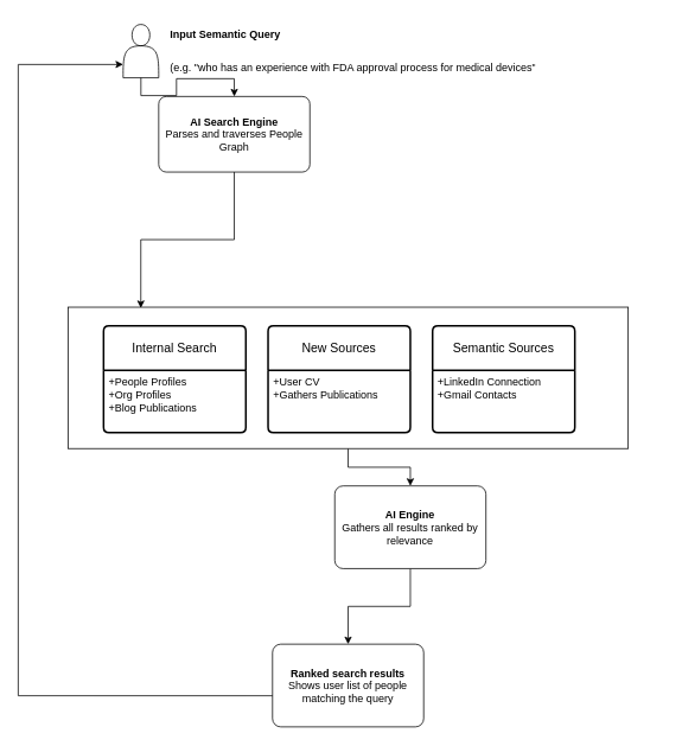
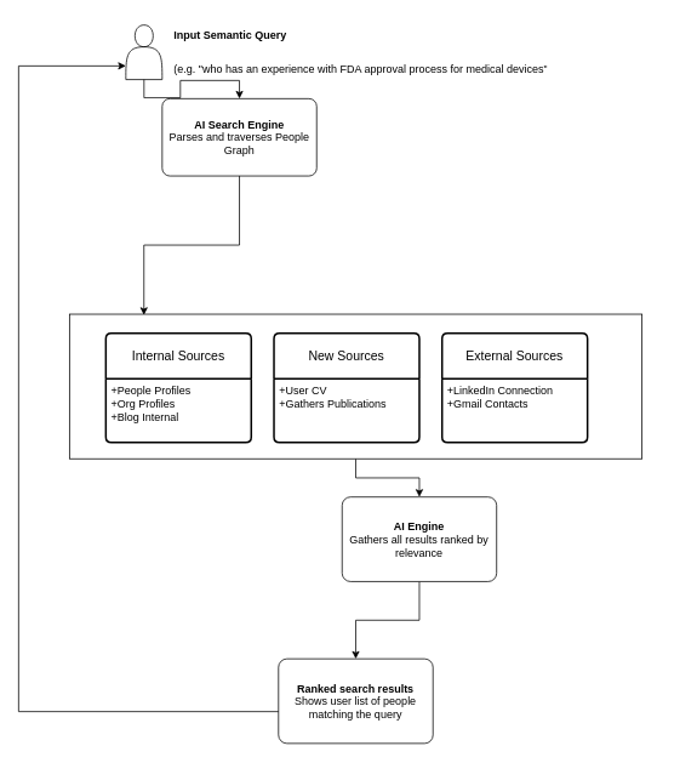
  <mxCell id="0" />
  <mxCell id="1" parent="0" />
  <mxCell id="2" value="" style="edgeStyle=orthogonalEdgeStyle;rounded=0;orthogonalLoop=1;jettySize=auto;html=1;" edge="1" parent="1" source="3" target="16"><mxGeometry relative="1" as="geometry" /></mxCell>
  <mxCell id="3" value="" style="rounded=0;whiteSpace=wrap;html=1;" vertex="1" parent="1"><mxGeometry x="76" y="345" width="630" height="159" as="geometry" /></mxCell>
  <mxCell id="4" value="" style="shape=actor;whiteSpace=wrap;html=1;" vertex="1" parent="1"><mxGeometry x="138" y="27" width="40" height="60" as="geometry" /></mxCell>
  <mxCell id="5" value="&lt;h2 style=&quot;margin-top: 0px;&quot;&gt;&lt;span style=&quot;background-color: transparent; color: light-dark(rgb(0, 0, 0), rgb(255, 255, 255)); font-size: 12px;&quot;&gt;Input Semantic Query&amp;nbsp;&lt;/span&gt;&lt;/h2&gt;&lt;h2 style=&quot;margin-top: 0px;&quot;&gt;&lt;span style=&quot;font-weight: normal;&quot;&gt;&lt;span style=&quot;font-size: 12px;&quot;&gt;(e.g. &quot;&lt;/span&gt;&lt;span style=&quot;background-color: transparent; color: light-dark(rgb(0, 0, 0), rgb(255, 255, 255)); font-size: 12px;&quot; data-prosemirror-mark-name=&quot;strong&quot; data-prosemirror-content-type=&quot;mark&quot;&gt;who has an experience with FDA approval process for medical devices&quot;&lt;/span&gt;&lt;/span&gt;&lt;/h2&gt;" style="text;html=1;whiteSpace=wrap;overflow=hidden;rounded=0;" vertex="1" parent="1"><mxGeometry x="189" y="20" width="437" height="76" as="geometry" /></mxCell>
  <mxCell id="6" value="&lt;b&gt;AI Search Engine&lt;/b&gt;&lt;div&gt;Parses and traverses People Graph&lt;/div&gt;" style="rounded=1;arcSize=10;whiteSpace=wrap;html=1;align=center;" vertex="1" parent="1"><mxGeometry x="178" y="108" width="170" height="85" as="geometry" /></mxCell>
  <mxCell id="7" value="&lt;h2 style=&quot;margin-top: 0px;&quot;&gt;&lt;br&gt;&lt;/h2&gt;" style="text;html=1;whiteSpace=wrap;overflow=hidden;rounded=0;" vertex="1" parent="1"><mxGeometry x="253" y="241" width="492" height="120" as="geometry" /></mxCell>
- <mxCell id="8" value="Internal Search" style="swimlane;childLayout=stackLayout;horizontal=1;startSize=50;horizontalStack=0;rounded=1;fontSize=14;fontStyle=0;strokeWidth=2;resizeParent=0;resizeLast=1;shadow=0;dashed=0;align=center;arcSize=4;whiteSpace=wrap;html=1;" vertex="1" parent="1"><mxGeometry x="116" y="366" width="160" height="120" as="geometry" /></mxCell>
- <mxCell id="9" value="+People Profiles&lt;br&gt;+Org Profiles&lt;br&gt;+Blog Publications" style="align=left;strokeColor=none;fillColor=none;spacingLeft=4;spacingRight=4;fontSize=12;verticalAlign=top;resizable=0;rotatable=0;part=1;html=1;whiteSpace=wrap;" vertex="1" parent="8"><mxGeometry y="50" width="160" height="70" as="geometry" /></mxCell>
+ <mxCell id="8" value="Internal Sources" style="swimlane;childLayout=stackLayout;horizontal=1;startSize=50;horizontalStack=0;rounded=1;fontSize=14;fontStyle=0;strokeWidth=2;resizeParent=0;resizeLast=1;shadow=0;dashed=0;align=center;arcSize=4;whiteSpace=wrap;html=1;" vertex="1" parent="1"><mxGeometry x="116" y="366" width="160" height="120" as="geometry" /></mxCell>
+ <mxCell id="9" value="+People Profiles&lt;br&gt;+Org Profiles&lt;br&gt;+Blog Internal" style="align=left;strokeColor=none;fillColor=none;spacingLeft=4;spacingRight=4;fontSize=12;verticalAlign=top;resizable=0;rotatable=0;part=1;html=1;whiteSpace=wrap;" vertex="1" parent="8"><mxGeometry y="50" width="160" height="70" as="geometry" /></mxCell>
  <mxCell id="10" value="New Sources" style="swimlane;childLayout=stackLayout;horizontal=1;startSize=50;horizontalStack=0;rounded=1;fontSize=14;fontStyle=0;strokeWidth=2;resizeParent=0;resizeLast=1;shadow=0;dashed=0;align=center;arcSize=4;whiteSpace=wrap;html=1;" vertex="1" parent="1"><mxGeometry x="301" y="366" width="160" height="120" as="geometry" /></mxCell>
  <mxCell id="11" value="+User CV&lt;br&gt;+Gathers Publications&lt;div&gt;&lt;br/&gt;&lt;/div&gt;" style="align=left;strokeColor=none;fillColor=none;spacingLeft=4;spacingRight=4;fontSize=12;verticalAlign=top;resizable=0;rotatable=0;part=1;html=1;whiteSpace=wrap;" vertex="1" parent="10"><mxGeometry y="50" width="160" height="70" as="geometry" /></mxCell>
- <mxCell id="12" value="Semantic Sources" style="swimlane;childLayout=stackLayout;horizontal=1;startSize=50;horizontalStack=0;rounded=1;fontSize=14;fontStyle=0;strokeWidth=2;resizeParent=0;resizeLast=1;shadow=0;dashed=0;align=center;arcSize=4;whiteSpace=wrap;html=1;" vertex="1" parent="1"><mxGeometry x="486" y="366" width="160" height="120" as="geometry" /></mxCell>
+ <mxCell id="12" value="External Sources" style="swimlane;childLayout=stackLayout;horizontal=1;startSize=50;horizontalStack=0;rounded=1;fontSize=14;fontStyle=0;strokeWidth=2;resizeParent=0;resizeLast=1;shadow=0;dashed=0;align=center;arcSize=4;whiteSpace=wrap;html=1;" vertex="1" parent="1"><mxGeometry x="486" y="366" width="160" height="120" as="geometry" /></mxCell>
  <mxCell id="13" value="+LinkedIn Connection&amp;nbsp;&amp;nbsp;&lt;br&gt;+Gmail Contacts&lt;div&gt;&lt;br&gt;&lt;/div&gt;" style="align=left;strokeColor=none;fillColor=none;spacingLeft=4;spacingRight=4;fontSize=12;verticalAlign=top;resizable=0;rotatable=0;part=1;html=1;whiteSpace=wrap;" vertex="1" parent="12"><mxGeometry y="50" width="160" height="70" as="geometry" /></mxCell>
  <mxCell id="14" style="edgeStyle=orthogonalEdgeStyle;rounded=0;orthogonalLoop=1;jettySize=auto;html=1;exitX=0.5;exitY=1;exitDx=0;exitDy=0;entryX=0.13;entryY=0.006;entryDx=0;entryDy=0;entryPerimeter=0;" edge="1" parent="1" source="6" target="3"><mxGeometry relative="1" as="geometry" /></mxCell>
  <mxCell id="15" value="" style="edgeStyle=orthogonalEdgeStyle;rounded=0;orthogonalLoop=1;jettySize=auto;html=1;" edge="1" parent="1" source="16" target="19"><mxGeometry relative="1" as="geometry" /></mxCell>
  <mxCell id="16" value="&lt;b&gt;AI Engine&lt;/b&gt;&lt;div&gt;Gathers all results ranked by relevance&lt;/div&gt;" style="rounded=1;arcSize=10;whiteSpace=wrap;html=1;align=center;" vertex="1" parent="1"><mxGeometry x="376" y="546" width="170" height="93" as="geometry" /></mxCell>
  <mxCell id="17" style="edgeStyle=orthogonalEdgeStyle;rounded=0;orthogonalLoop=1;jettySize=auto;html=1;exitX=0.5;exitY=1;exitDx=0;exitDy=0;entryX=0.5;entryY=0;entryDx=0;entryDy=0;" edge="1" parent="1" source="4" target="6"><mxGeometry relative="1" as="geometry"><mxPoint x="157.5" y="106" as="sourcePoint" /><mxPoint x="157.5" y="174" as="targetPoint" /></mxGeometry></mxCell>
  <mxCell id="18" style="edgeStyle=orthogonalEdgeStyle;rounded=0;orthogonalLoop=1;jettySize=auto;html=1;exitX=0.012;exitY=0.624;exitDx=0;exitDy=0;entryX=0;entryY=0.75;entryDx=0;entryDy=0;exitPerimeter=0;" edge="1" parent="1" source="19" target="4"><mxGeometry relative="1" as="geometry"><mxPoint x="191" y="781.5" as="sourcePoint" /><mxPoint x="23" y="83" as="targetPoint" /><Array as="points"><mxPoint x="20" y="782" /><mxPoint x="20" y="72" /></Array></mxGeometry></mxCell>
  <mxCell id="19" value="&lt;b&gt;Ranked search results&lt;/b&gt;&lt;div&gt;Shows user list of people matching the query&lt;/div&gt;" style="rounded=1;arcSize=10;whiteSpace=wrap;html=1;align=center;" vertex="1" parent="1"><mxGeometry x="306" y="724" width="170" height="93" as="geometry" /></mxCell>
